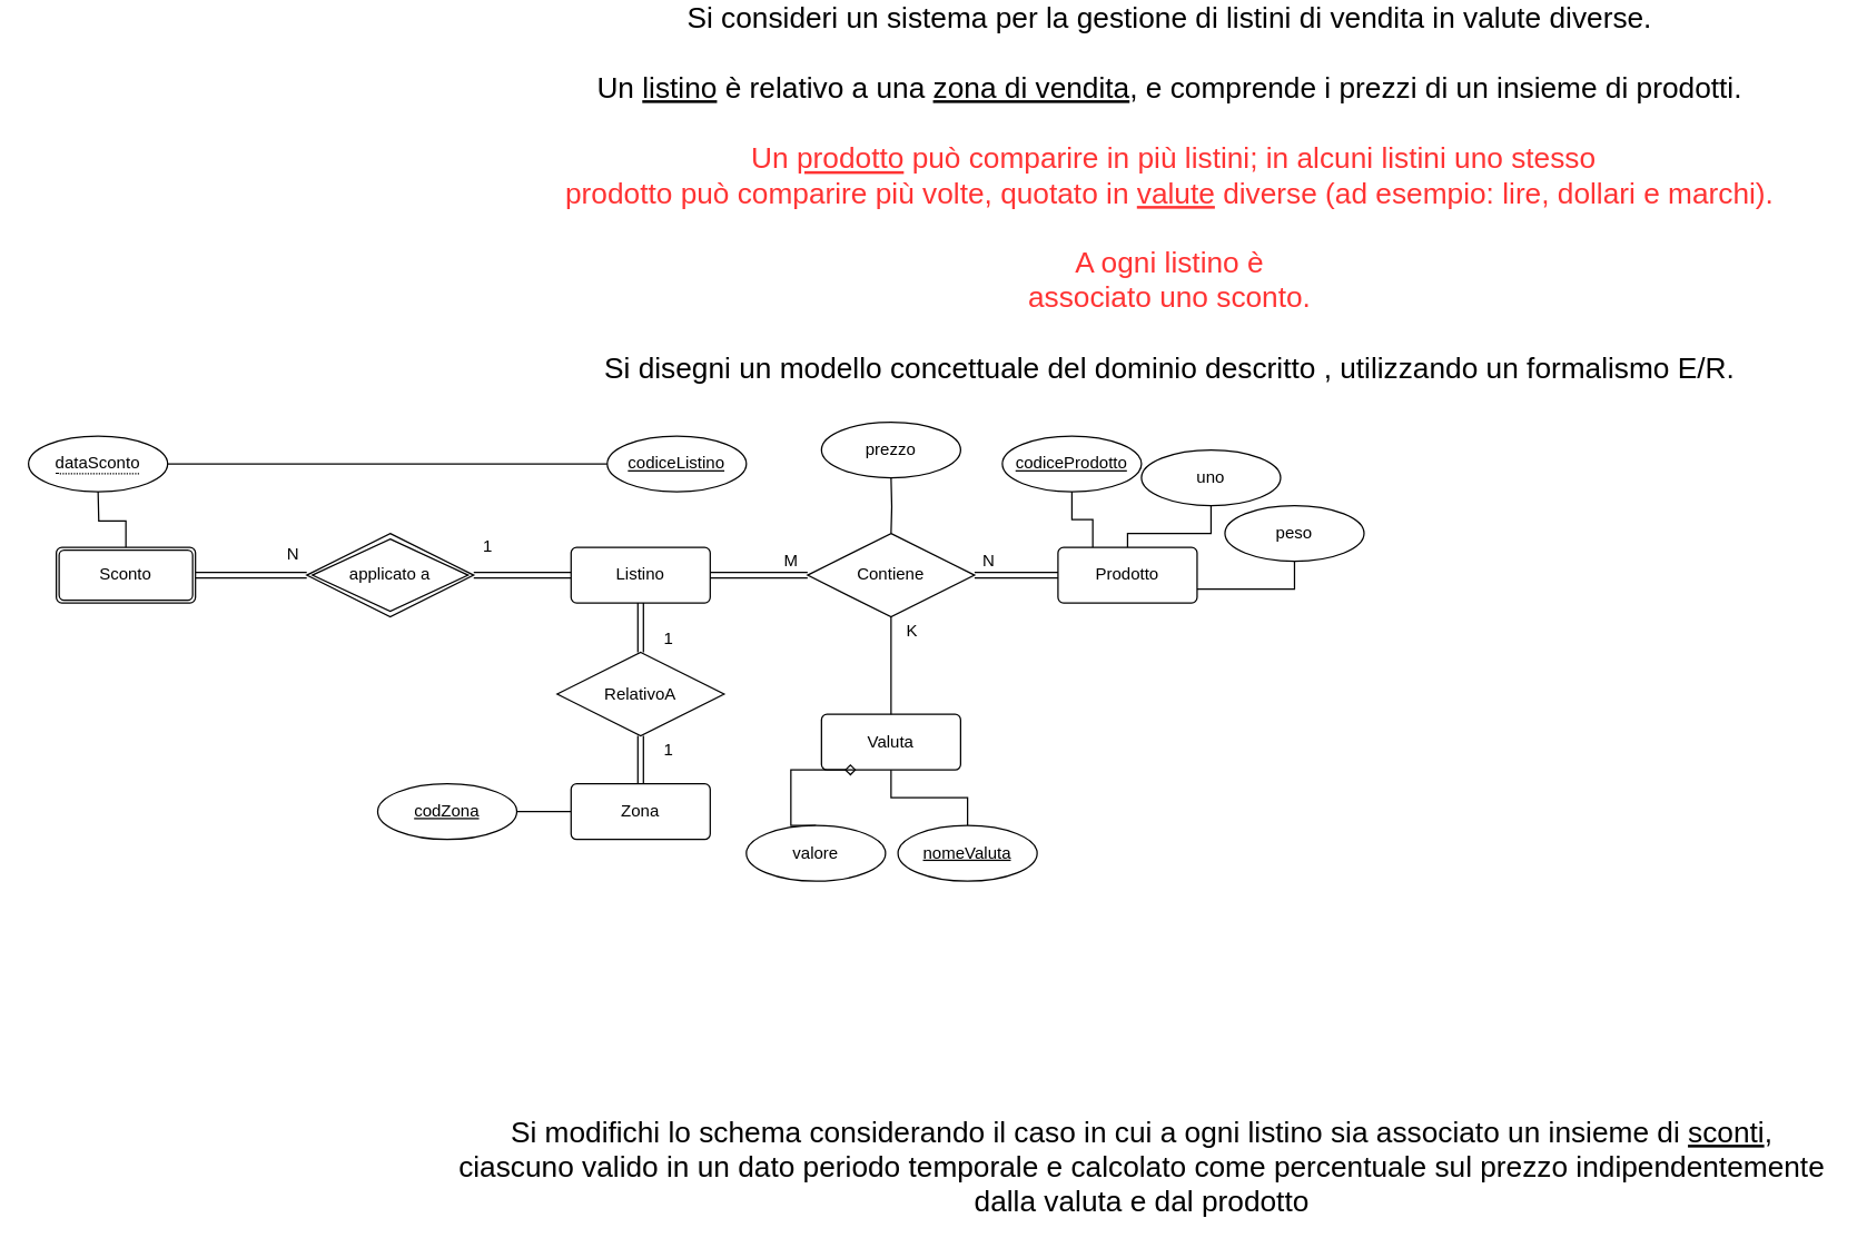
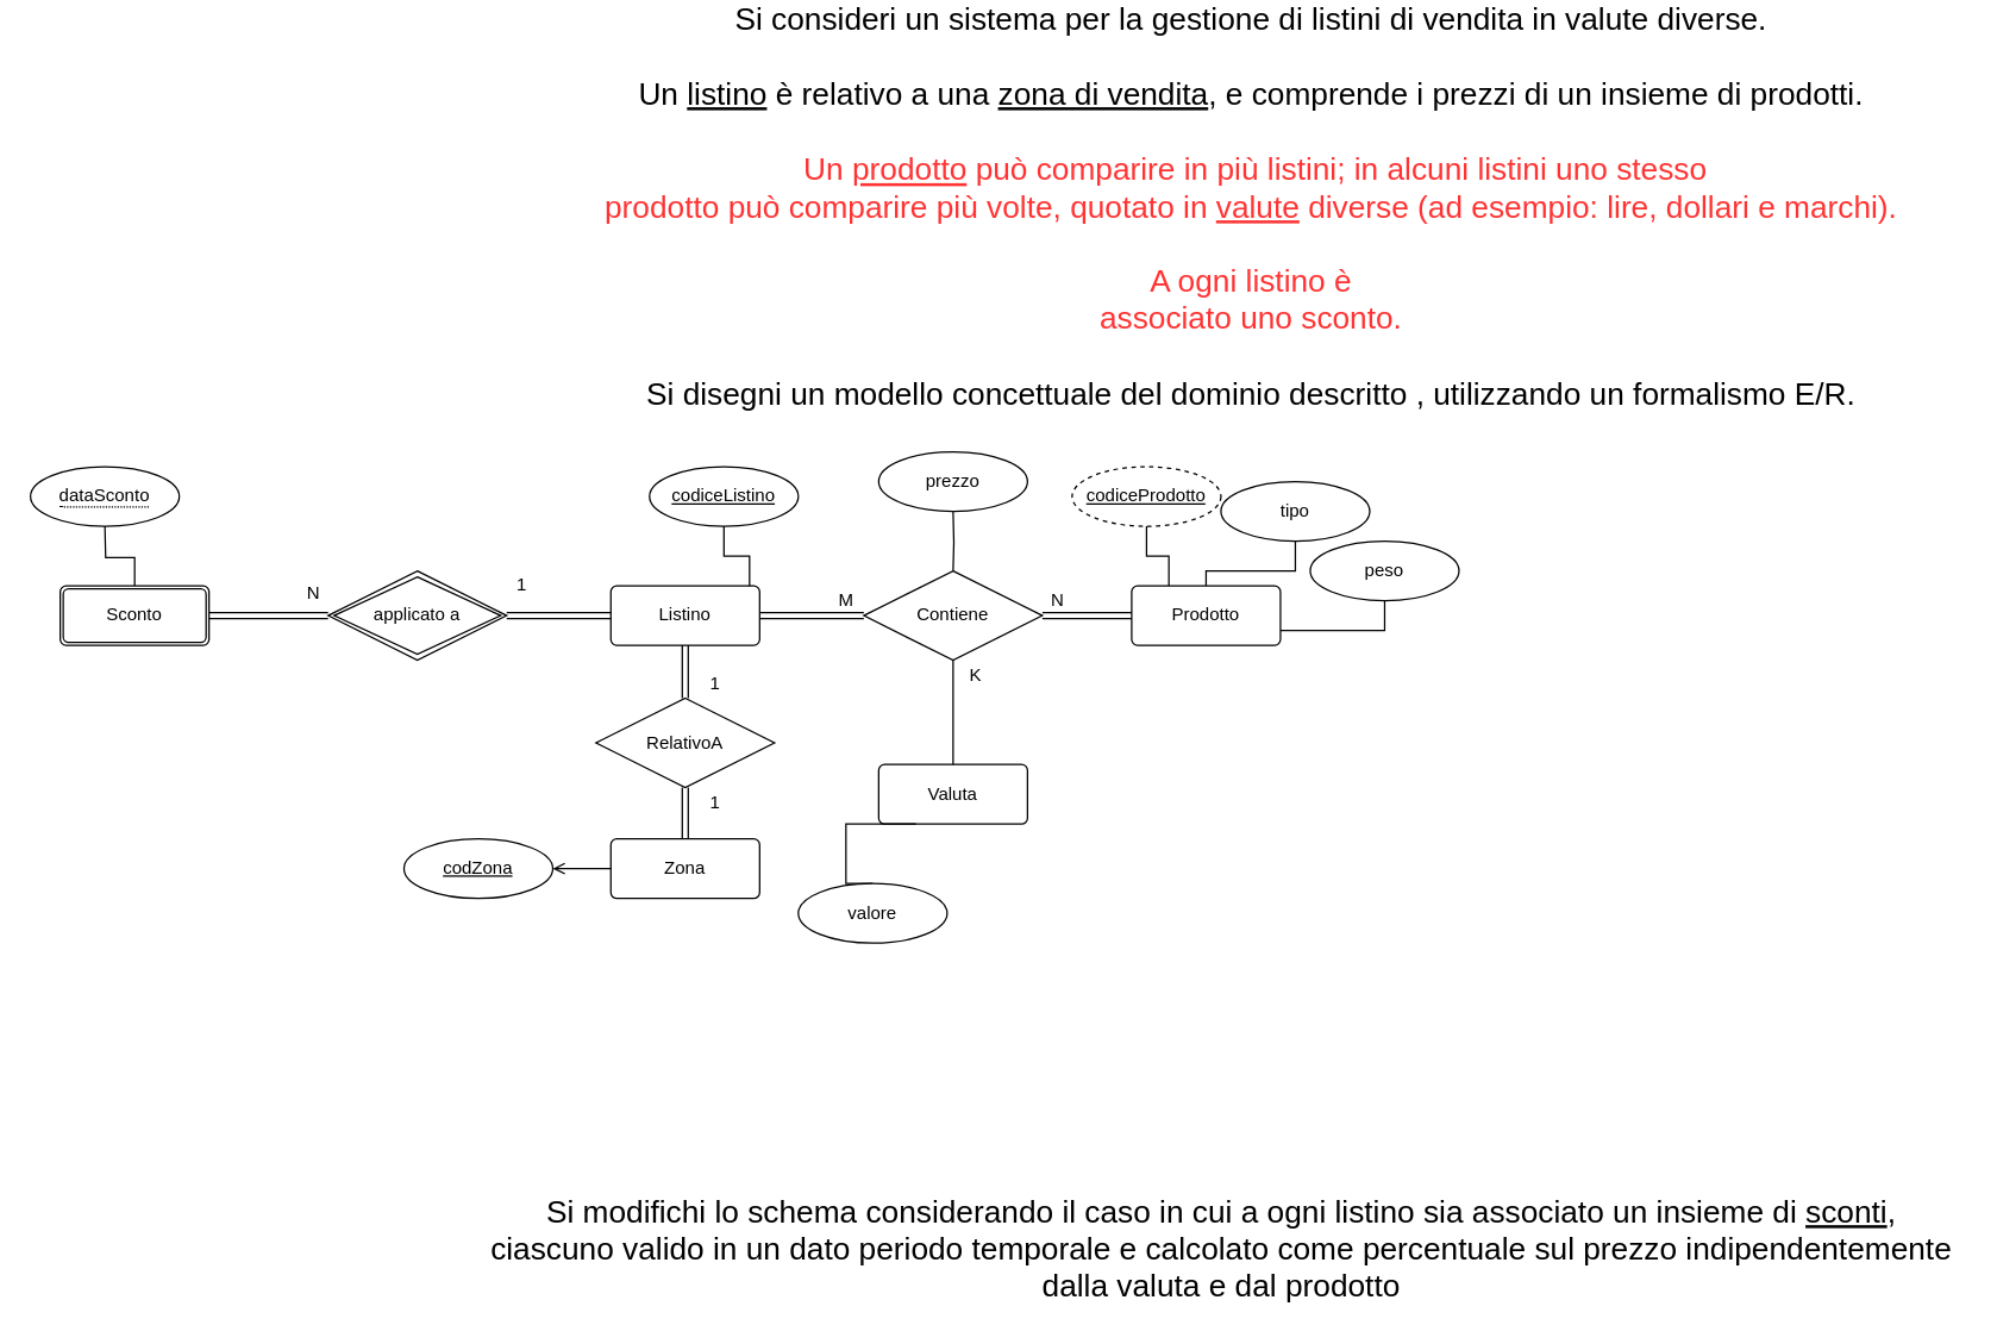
  <mxCell id="0" />
  <mxCell id="1" parent="0" />
  <mxCell id="2" value="&lt;span style=&quot;font-size: 21px&quot;&gt;Si consideri un sistema per la gestione di listini di vendita in valute diverse. &lt;br&gt;&lt;br&gt;Un &lt;u&gt;listino&lt;/u&gt; è relativo a una &lt;u&gt;zona di vendita&lt;/u&gt;, e comprende i prezzi di un insieme di prodotti.&lt;br&gt;&lt;br&gt;&amp;nbsp;&lt;font color=&quot;#ff3333&quot;&gt;Un &lt;u&gt;prodotto&lt;/u&gt; può comparire in più listini; in alcuni listini uno stesso&lt;br&gt;prodotto può comparire più volte, quotato in &lt;u&gt;valute&lt;/u&gt; diverse (ad esempio: lire, dollari e marchi).&lt;/font&gt;&lt;br&gt;&amp;nbsp;&amp;nbsp;&lt;br&gt;&lt;font color=&quot;#ff3333&quot;&gt;A ogni listino è&lt;br&gt;associato uno sconto.&lt;/font&gt;&lt;br&gt;&lt;br&gt;Si disegni un modello concettuale del dominio descritto , utilizzando un formalismo E/R.&lt;br&gt;&lt;/span&gt;" style="text;html=1;align=center;verticalAlign=middle;resizable=0;points=[];autosize=1;" parent="1" vertex="1"><mxGeometry x="400" y="20" width="880" height="190" as="geometry" /></mxCell>
  <mxCell id="3" style="edgeStyle=orthogonalEdgeStyle;rounded=0;orthogonalLoop=1;jettySize=auto;html=1;entryX=0;entryY=0.5;entryDx=0;entryDy=0;endArrow=none;endFill=0;shape=link;" edge="1" parent="1" source="4" target="13"><mxGeometry relative="1" as="geometry" /></mxCell>
  <mxCell id="4" value="Listino" style="rounded=1;arcSize=10;whiteSpace=wrap;html=1;align=center;" vertex="1" parent="1"><mxGeometry x="410" y="370" width="100" height="40" as="geometry" /></mxCell>
  <mxCell id="5" value="Prodotto" style="rounded=1;arcSize=10;whiteSpace=wrap;html=1;align=center;" vertex="1" parent="1"><mxGeometry x="760" y="370" width="100" height="40" as="geometry" /></mxCell>
- <mxCell id="6" style="edgeStyle=orthogonalEdgeStyle;rounded=0;orthogonalLoop=1;jettySize=auto;html=1;entryX=1;entryY=0.5;entryDx=0;entryDy=0;endArrow=none;endFill=0;" edge="1" parent="1" source="7" target="33"><mxGeometry relative="1" as="geometry" /></mxCell>
+ <mxCell id="6" style="edgeStyle=orthogonalEdgeStyle;rounded=0;orthogonalLoop=1;jettySize=auto;html=1;entryX=1;entryY=0.5;entryDx=0;entryDy=0;endArrow=open;endFill=0;" edge="1" parent="1" source="7" target="33"><mxGeometry relative="1" as="geometry" /></mxCell>
  <mxCell id="7" value="Zona" style="rounded=1;arcSize=10;whiteSpace=wrap;html=1;align=center;" vertex="1" parent="1"><mxGeometry x="410" y="540" width="100" height="40" as="geometry" /></mxCell>
  <mxCell id="8" value="Valuta" style="rounded=1;arcSize=10;whiteSpace=wrap;html=1;align=center;" vertex="1" parent="1"><mxGeometry x="590" y="490" width="100" height="40" as="geometry" /></mxCell>
- <mxCell id="9" style="edgeStyle=orthogonalEdgeStyle;rounded=0;orthogonalLoop=1;jettySize=auto;html=1;endArrow=none;endFill=0;" edge="1" parent="1" source="10" target="43"><mxGeometry relative="1" as="geometry" /></mxCell>
+ <mxCell id="9" style="edgeStyle=orthogonalEdgeStyle;rounded=0;orthogonalLoop=1;jettySize=auto;html=1;entryX=0.932;entryY=0.003;entryDx=0;entryDy=0;entryPerimeter=0;endArrow=none;endFill=0;" edge="1" parent="1" source="10" target="4"><mxGeometry relative="1" as="geometry" /></mxCell>
  <mxCell id="10" value="codiceListino" style="ellipse;whiteSpace=wrap;html=1;align=center;fontStyle=4;" vertex="1" parent="1"><mxGeometry x="436" y="290" width="100" height="40" as="geometry" /></mxCell>
  <mxCell id="11" style="edgeStyle=orthogonalEdgeStyle;rounded=0;orthogonalLoop=1;jettySize=auto;html=1;entryX=0;entryY=0.5;entryDx=0;entryDy=0;endArrow=none;endFill=0;shape=link;" edge="1" parent="1" source="13" target="5"><mxGeometry relative="1" as="geometry" /></mxCell>
  <mxCell id="12" style="edgeStyle=orthogonalEdgeStyle;rounded=0;orthogonalLoop=1;jettySize=auto;html=1;entryX=0.5;entryY=0;entryDx=0;entryDy=0;endArrow=none;endFill=0;" edge="1" parent="1" source="13" target="8"><mxGeometry relative="1" as="geometry" /></mxCell>
  <mxCell id="13" value="Contiene" style="shape=rhombus;perimeter=rhombusPerimeter;whiteSpace=wrap;html=1;align=center;" vertex="1" parent="1"><mxGeometry x="580" y="360" width="120" height="60" as="geometry" /></mxCell>
  <mxCell id="14" value="N" style="text;html=1;align=center;verticalAlign=middle;resizable=0;points=[];autosize=1;" vertex="1" parent="1"><mxGeometry x="700" y="370" width="20" height="20" as="geometry" /></mxCell>
  <mxCell id="15" value="M" style="text;html=1;align=center;verticalAlign=middle;resizable=0;points=[];autosize=1;" vertex="1" parent="1"><mxGeometry x="553" y="370" width="30" height="20" as="geometry" /></mxCell>
  <mxCell id="16" style="edgeStyle=orthogonalEdgeStyle;rounded=0;orthogonalLoop=1;jettySize=auto;html=1;entryX=0.25;entryY=0;entryDx=0;entryDy=0;endArrow=none;endFill=0;" edge="1" parent="1" source="17" target="5"><mxGeometry relative="1" as="geometry" /></mxCell>
- <mxCell id="17" value="codiceProdotto" style="ellipse;whiteSpace=wrap;html=1;align=center;fontStyle=4;" vertex="1" parent="1"><mxGeometry x="720" y="290" width="100" height="40" as="geometry" /></mxCell>
+ <mxCell id="17" value="codiceProdotto" style="ellipse;whiteSpace=wrap;html=1;align=center;fontStyle=4;dashed=1;" vertex="1" parent="1"><mxGeometry x="720" y="290" width="100" height="40" as="geometry" /></mxCell>
  <mxCell id="18" style="edgeStyle=orthogonalEdgeStyle;rounded=0;orthogonalLoop=1;jettySize=auto;html=1;entryX=0.5;entryY=0;entryDx=0;entryDy=0;endArrow=none;endFill=0;" edge="1" parent="1" target="13"><mxGeometry relative="1" as="geometry"><mxPoint x="640" y="320" as="sourcePoint" /></mxGeometry></mxCell>
  <mxCell id="19" value="K" style="text;html=1;align=center;verticalAlign=middle;resizable=0;points=[];autosize=1;" vertex="1" parent="1"><mxGeometry x="645" y="420" width="20" height="20" as="geometry" /></mxCell>
  <mxCell id="20" style="edgeStyle=orthogonalEdgeStyle;rounded=0;orthogonalLoop=1;jettySize=auto;html=1;entryX=0.5;entryY=0;entryDx=0;entryDy=0;endArrow=none;endFill=0;" edge="1" parent="1" source="21" target="5"><mxGeometry relative="1" as="geometry" /></mxCell>
- <mxCell id="21" value="uno" style="ellipse;whiteSpace=wrap;html=1;align=center;" vertex="1" parent="1"><mxGeometry x="820" y="300" width="100" height="40" as="geometry" /></mxCell>
+ <mxCell id="21" value="tipo" style="ellipse;whiteSpace=wrap;html=1;align=center;" vertex="1" parent="1"><mxGeometry x="820" y="300" width="100" height="40" as="geometry" /></mxCell>
  <mxCell id="22" style="edgeStyle=orthogonalEdgeStyle;rounded=0;orthogonalLoop=1;jettySize=auto;html=1;entryX=1;entryY=0.75;entryDx=0;entryDy=0;endArrow=none;endFill=0;" edge="1" parent="1" source="23" target="5"><mxGeometry relative="1" as="geometry"><Array as="points"><mxPoint x="930" y="400" /></Array></mxGeometry></mxCell>
  <mxCell id="23" value="peso" style="ellipse;whiteSpace=wrap;html=1;align=center;" vertex="1" parent="1"><mxGeometry x="880" y="340" width="100" height="40" as="geometry" /></mxCell>
- <mxCell id="24" style="edgeStyle=orthogonalEdgeStyle;rounded=0;orthogonalLoop=1;jettySize=auto;html=1;entryX=0.25;entryY=1;entryDx=0;entryDy=0;endArrow=diamond;endFill=0;exitX=0.5;exitY=0;exitDx=0;exitDy=0;" edge="1" parent="1" source="25" target="8"><mxGeometry relative="1" as="geometry"><Array as="points"><mxPoint x="568" y="530" /></Array></mxGeometry></mxCell>
+ <mxCell id="24" style="edgeStyle=orthogonalEdgeStyle;rounded=0;orthogonalLoop=1;jettySize=auto;html=1;entryX=0.25;entryY=1;entryDx=0;entryDy=0;endArrow=none;endFill=0;exitX=0.5;exitY=0;exitDx=0;exitDy=0;" edge="1" parent="1" source="25" target="8"><mxGeometry relative="1" as="geometry"><Array as="points"><mxPoint x="568" y="530" /></Array></mxGeometry></mxCell>
  <mxCell id="25" value="valore" style="ellipse;whiteSpace=wrap;html=1;align=center;" vertex="1" parent="1"><mxGeometry x="536" y="570" width="100" height="40" as="geometry" /></mxCell>
- <mxCell id="26" style="edgeStyle=orthogonalEdgeStyle;rounded=0;orthogonalLoop=1;jettySize=auto;html=1;entryX=0.5;entryY=1;entryDx=0;entryDy=0;endArrow=none;endFill=0;" edge="1" parent="1" source="27" target="8"><mxGeometry relative="1" as="geometry" /></mxCell>
- <mxCell id="27" value="nomeValuta" style="ellipse;whiteSpace=wrap;html=1;align=center;fontStyle=4;" vertex="1" parent="1"><mxGeometry x="645" y="570" width="100" height="40" as="geometry" /></mxCell>
  <mxCell id="28" style="edgeStyle=orthogonalEdgeStyle;rounded=0;orthogonalLoop=1;jettySize=auto;html=1;entryX=0.5;entryY=1;entryDx=0;entryDy=0;endArrow=none;endFill=0;shape=link;" edge="1" parent="1" source="30" target="4"><mxGeometry relative="1" as="geometry" /></mxCell>
  <mxCell id="29" style="edgeStyle=orthogonalEdgeStyle;rounded=0;orthogonalLoop=1;jettySize=auto;html=1;entryX=0.5;entryY=0;entryDx=0;entryDy=0;endArrow=none;endFill=0;shape=link;" edge="1" parent="1" source="30" target="7"><mxGeometry relative="1" as="geometry" /></mxCell>
  <mxCell id="30" value="RelativoA" style="shape=rhombus;perimeter=rhombusPerimeter;whiteSpace=wrap;html=1;align=center;" vertex="1" parent="1"><mxGeometry x="400" y="445.5" width="120" height="60" as="geometry" /></mxCell>
  <mxCell id="31" value="1" style="text;html=1;align=center;verticalAlign=middle;resizable=0;points=[];autosize=1;" vertex="1" parent="1"><mxGeometry x="470" y="505.5" width="20" height="20" as="geometry" /></mxCell>
  <mxCell id="32" value="1" style="text;html=1;align=center;verticalAlign=middle;resizable=0;points=[];autosize=1;" vertex="1" parent="1"><mxGeometry x="470" y="425.5" width="20" height="20" as="geometry" /></mxCell>
  <mxCell id="33" value="&lt;u&gt;codZona&lt;/u&gt;" style="ellipse;whiteSpace=wrap;html=1;align=center;" vertex="1" parent="1"><mxGeometry x="271" y="540" width="100" height="40" as="geometry" /></mxCell>
  <mxCell id="34" value="prezzo" style="ellipse;whiteSpace=wrap;html=1;align=center;" vertex="1" parent="1"><mxGeometry x="590" y="280" width="100" height="40" as="geometry" /></mxCell>
  <mxCell id="35" value="&lt;span style=&quot;font-size: 21px&quot;&gt;Si modifichi lo schema considerando il caso in cui a ogni listino sia associato un insieme di &lt;u&gt;sconti&lt;/u&gt;,&lt;br&gt;ciascuno valido in un dato periodo temporale e calcolato come percentuale sul prezzo indipendentemente&lt;br&gt;dalla valuta e dal prodotto&lt;br&gt;&lt;/span&gt;" style="text;html=1;align=center;verticalAlign=middle;resizable=0;points=[];autosize=1;" vertex="1" parent="1"><mxGeometry x="320" y="785" width="1000" height="60" as="geometry" /></mxCell>
  <mxCell id="36" style="edgeStyle=orthogonalEdgeStyle;rounded=0;orthogonalLoop=1;jettySize=auto;html=1;entryX=0;entryY=0.5;entryDx=0;entryDy=0;endArrow=none;endFill=0;shape=link;" edge="1" parent="1" source="37" target="40"><mxGeometry relative="1" as="geometry" /></mxCell>
  <mxCell id="37" value="Sconto" style="double=1;rounded=1;arcSize=10;whiteSpace=wrap;html=1;align=center;shape=ext;" vertex="1" parent="1"><mxGeometry x="40" y="370" width="100" height="40" as="geometry" /></mxCell>
  <mxCell id="38" style="edgeStyle=orthogonalEdgeStyle;rounded=0;orthogonalLoop=1;jettySize=auto;html=1;entryX=0.5;entryY=0;entryDx=0;entryDy=0;endArrow=none;endFill=0;" edge="1" parent="1" target="37"><mxGeometry relative="1" as="geometry"><mxPoint x="70" y="330" as="sourcePoint" /></mxGeometry></mxCell>
  <mxCell id="39" style="edgeStyle=orthogonalEdgeStyle;rounded=0;orthogonalLoop=1;jettySize=auto;html=1;entryX=0;entryY=0.5;entryDx=0;entryDy=0;endArrow=none;endFill=0;shape=link;" edge="1" parent="1" source="40" target="4"><mxGeometry relative="1" as="geometry" /></mxCell>
  <mxCell id="40" value="applicato a" style="double=1;shape=rhombus;perimeter=rhombusPerimeter;whiteSpace=wrap;html=1;align=center;" vertex="1" parent="1"><mxGeometry x="220" y="360" width="120" height="60" as="geometry" /></mxCell>
  <mxCell id="41" value="1" style="text;html=1;align=center;verticalAlign=middle;resizable=0;points=[];autosize=1;" vertex="1" parent="1"><mxGeometry x="340" y="360" width="20" height="20" as="geometry" /></mxCell>
  <mxCell id="42" value="N" style="text;html=1;align=center;verticalAlign=middle;resizable=0;points=[];autosize=1;" vertex="1" parent="1"><mxGeometry x="200" y="365" width="20" height="20" as="geometry" /></mxCell>
  <mxCell id="43" value="&lt;span style=&quot;border-bottom: 1px dotted&quot;&gt;dataSconto&lt;/span&gt;" style="ellipse;whiteSpace=wrap;html=1;align=center;" vertex="1" parent="1"><mxGeometry x="20" y="290" width="100" height="40" as="geometry" /></mxCell>
